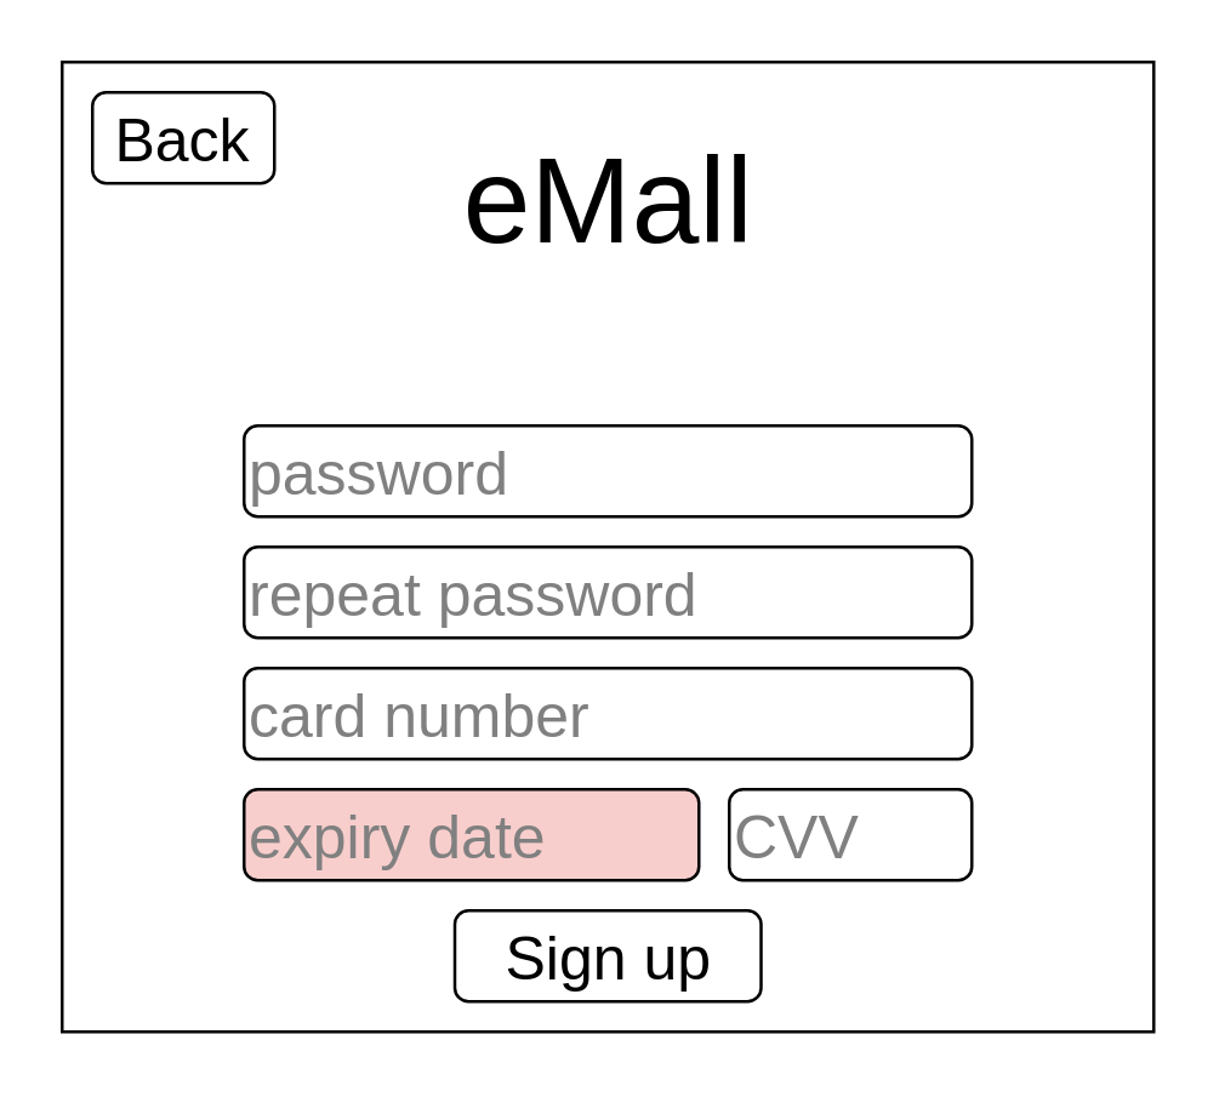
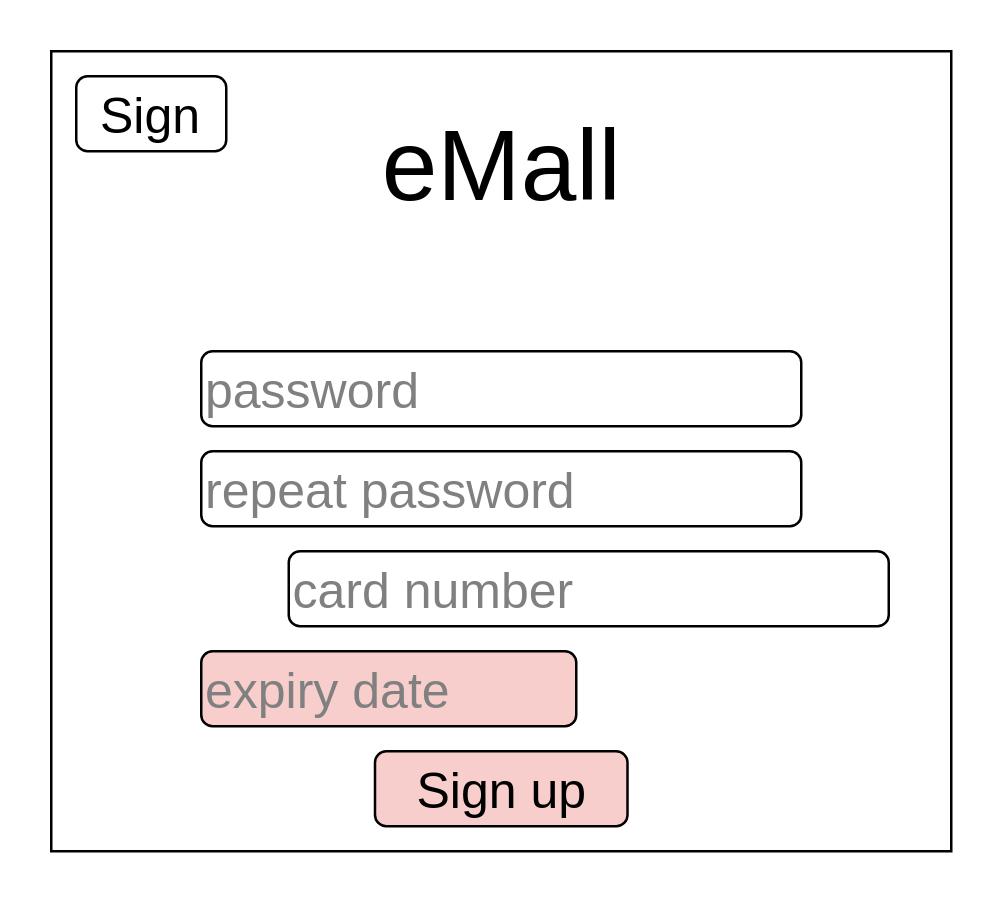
  <mxCell id="0" />
  <mxCell id="1" parent="0" />
  <mxCell id="2" value="" style="rounded=0;whiteSpace=wrap;html=1;fontSize=20;" parent="1" vertex="1"><mxGeometry x="20" width="360" height="320" as="geometry" y="20" /></mxCell>
  <mxCell id="3" value="&lt;font style=&quot;font-size: 40px;&quot;&gt;eMall&lt;/font&gt;" style="text;html=1;strokeColor=none;fillColor=none;align=center;verticalAlign=middle;whiteSpace=wrap;rounded=0;" parent="1" vertex="1"><mxGeometry x="139.5" y="30" width="121" height="70" as="geometry" /></mxCell>
- <mxCell id="4" value="Sign up" style="rounded=1;whiteSpace=wrap;html=1;fontSize=20;" parent="1" vertex="1"><mxGeometry x="149.5" y="300" width="101" height="30" as="geometry" /></mxCell>
+ <mxCell id="4" value="Sign up" style="rounded=1;whiteSpace=wrap;html=1;fontSize=20;fillColor=#f8cecc;" parent="1" vertex="1"><mxGeometry x="149.5" y="300" width="101" height="30" as="geometry" /></mxCell>
  <mxCell id="5" value="&lt;font color=&quot;#808080&quot;&gt;password&lt;/font&gt;" style="rounded=1;whiteSpace=wrap;html=1;fontSize=20;align=left;" parent="1" vertex="1"><mxGeometry x="80" y="140" width="240" height="30" as="geometry" /></mxCell>
- <mxCell id="6" value="&lt;font style=&quot;font-size: 20px;&quot;&gt;Back&lt;/font&gt;" style="rounded=1;whiteSpace=wrap;html=1;" parent="1" vertex="1"><mxGeometry x="30" y="30" width="60" height="30" as="geometry" /></mxCell>
+ <mxCell id="6" value="&lt;font style=&quot;font-size: 20px;&quot;&gt;Sign&lt;/font&gt;" style="rounded=1;whiteSpace=wrap;html=1;" parent="1" vertex="1"><mxGeometry x="30" y="30" width="60" height="30" as="geometry" /></mxCell>
  <mxCell id="7" value="&lt;font color=&quot;#808080&quot;&gt;repeat password&lt;/font&gt;" style="rounded=1;whiteSpace=wrap;html=1;fontSize=20;align=left;" vertex="1" parent="1"><mxGeometry x="80" y="180" width="240" height="30" as="geometry" /></mxCell>
- <mxCell id="8" value="&lt;font color=&quot;#808080&quot;&gt;card number&lt;/font&gt;" style="rounded=1;whiteSpace=wrap;html=1;fontSize=20;align=left;" vertex="1" parent="1"><mxGeometry x="80" y="220" width="240" height="30" as="geometry" /></mxCell>
+ <mxCell id="8" value="&lt;font color=&quot;#808080&quot;&gt;card number&lt;/font&gt;" style="rounded=1;whiteSpace=wrap;html=1;fontSize=20;align=left;" vertex="1" parent="1"><mxGeometry x="115" y="220" width="240" height="30" as="geometry" /></mxCell>
  <mxCell id="9" value="&lt;font color=&quot;#808080&quot;&gt;expiry date&lt;/font&gt;" style="rounded=1;whiteSpace=wrap;html=1;fontSize=20;align=left;fillColor=#f8cecc;" vertex="1" parent="1"><mxGeometry x="80" y="260" width="150" height="30" as="geometry" /></mxCell>
- <mxCell id="10" value="&lt;font color=&quot;#808080&quot;&gt;CVV&lt;/font&gt;" style="rounded=1;whiteSpace=wrap;html=1;fontSize=20;align=left;" vertex="1" parent="1"><mxGeometry x="240" y="260" width="80" height="30" as="geometry" /></mxCell>
